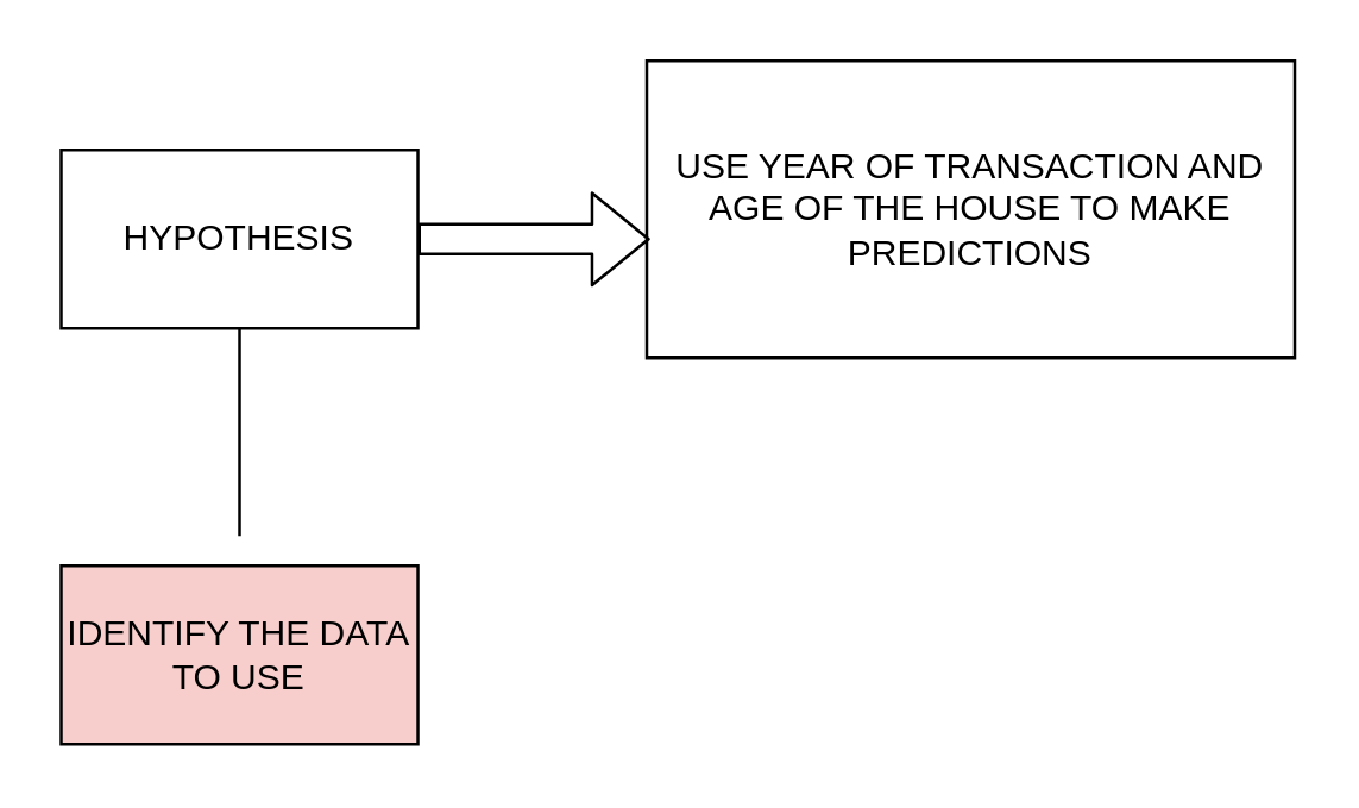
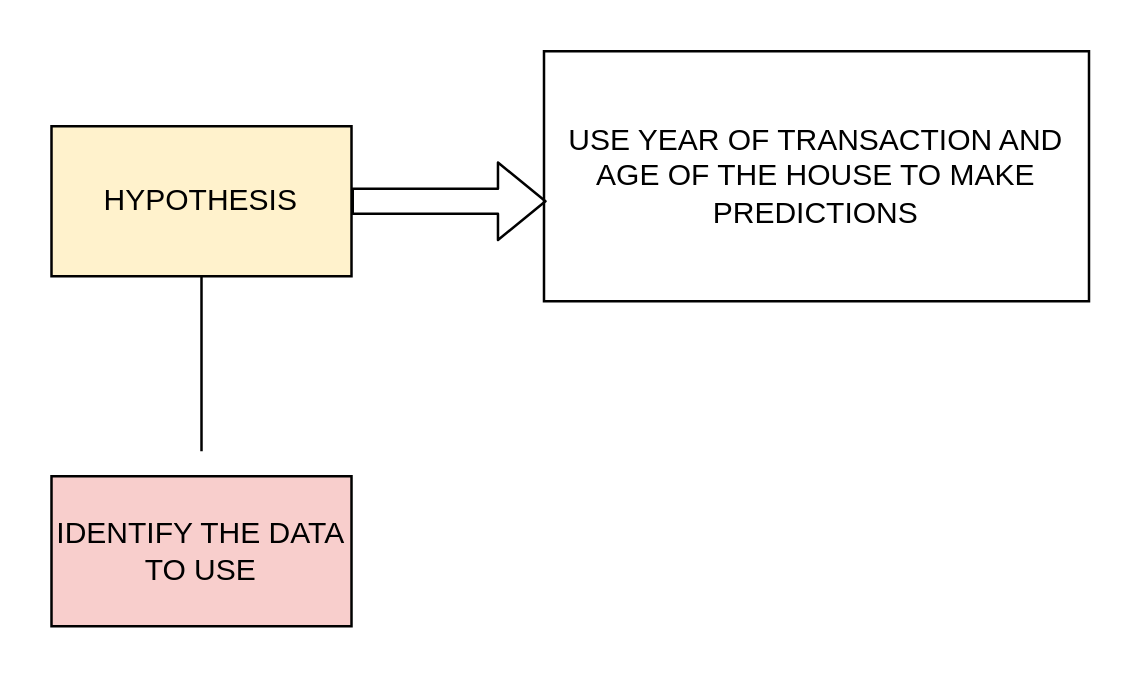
  <mxCell id="0" />
  <mxCell id="1" parent="0" />
- <mxCell id="2" value="HYPOTHESIS" style="rounded=0;whiteSpace=wrap;html=1;" vertex="1" parent="1"><mxGeometry x="20" y="50" width="120" height="60" as="geometry" /></mxCell>
+ <mxCell id="2" value="HYPOTHESIS" style="rounded=0;whiteSpace=wrap;html=1;fillColor=#fff2cc;" vertex="1" parent="1"><mxGeometry x="20" y="50" width="120" height="60" as="geometry" /></mxCell>
  <mxCell id="3" value="" style="endArrow=none;html=1;" edge="1" parent="1"><mxGeometry width="50" height="50" relative="1" as="geometry"><mxPoint x="80" y="180" as="sourcePoint" /><mxPoint x="80" y="110" as="targetPoint" /></mxGeometry></mxCell>
  <mxCell id="4" value="IDENTIFY THE DATA TO USE" style="rounded=0;whiteSpace=wrap;html=1;fillColor=#f8cecc;" vertex="1" parent="1"><mxGeometry x="20" y="190" width="120" height="60" as="geometry" /></mxCell>
  <mxCell id="5" value="USE YEAR OF TRANSACTION AND AGE OF THE HOUSE TO MAKE PREDICTIONS" style="rounded=0;whiteSpace=wrap;html=1;" vertex="1" parent="1"><mxGeometry x="217" y="20" width="218" height="100" as="geometry" /></mxCell>
  <mxCell id="6" value="" style="shape=flexArrow;endArrow=classic;html=1;fontFamily=Helvetica;fontSize=12;fontColor=default;entryX=0.005;entryY=0.6;entryDx=0;entryDy=0;entryPerimeter=0;" edge="1" parent="1" target="5"><mxGeometry width="50" height="50" relative="1" as="geometry"><mxPoint x="140" y="80" as="sourcePoint" /><mxPoint x="190" y="30" as="targetPoint" /></mxGeometry></mxCell>
